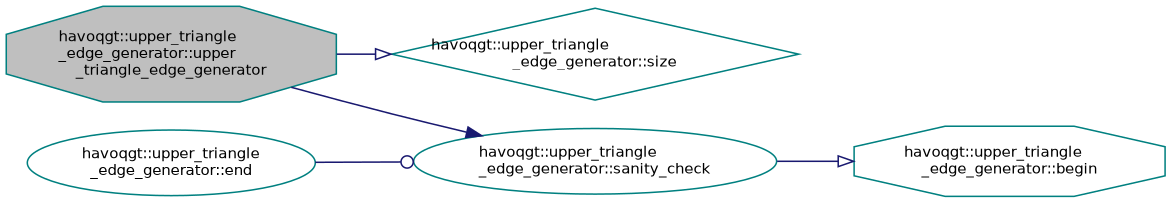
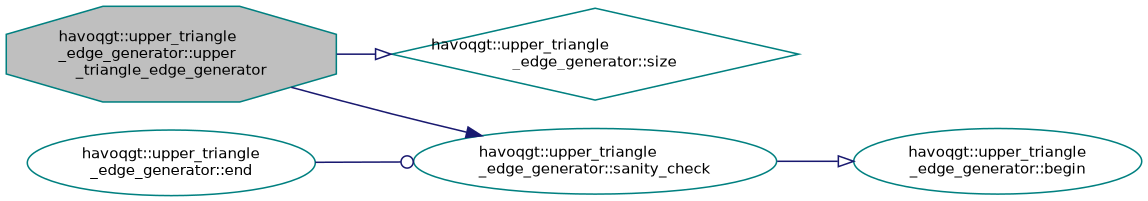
  digraph {
    rankdir=LR
    node [color=teal fillcolor=white fontname=Helvetica fontsize=10 shape=octagon style=filled]
    edge [arrowhead=onormal color=midnightblue fontname=Helvetica fontsize=10 labelfontname=Helvetica labelfontsize=10 style=solid]
    n1 [fillcolor=grey75 fontcolor=black height=0.2 label="havoqgt::upper_triangle\l_edge_generator::upper\l_triangle_edge_generator" width=0.4]
    n2 [height=0.2 label="havoqgt::upper_triangle\l_edge_generator::size" shape=diamond width=0.4]
    n3 [height=0.2 label="havoqgt::upper_triangle\l_edge_generator::sanity_check" shape=ellipse width=0.4]
-   n4 [height=0.2 label="havoqgt::upper_triangle\l_edge_generator::begin" width=0.4]
+   n4 [height=0.2 label="havoqgt::upper_triangle\l_edge_generator::begin" shape=ellipse width=0.4]
    n5 [height=0.2 label="havoqgt::upper_triangle\l_edge_generator::end" shape=ellipse width=0.4]
    n1 -> n2
    n1 -> n3 [arrowhead=normal]
    n3 -> n4
    n5 -> n3 [arrowhead=odot]
  }
